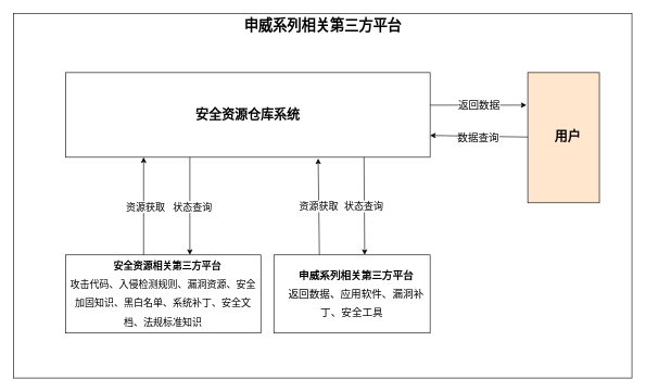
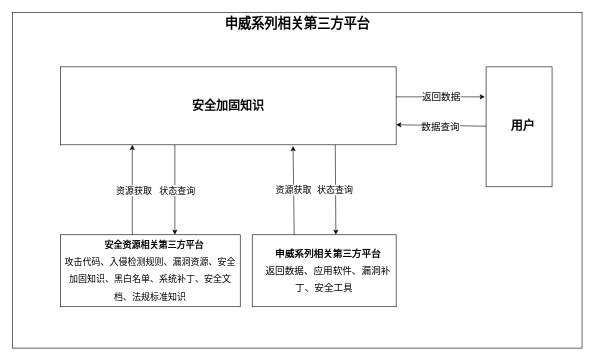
  <mxCell id="0" />
  <mxCell id="1" parent="0" />
  <mxCell id="2" value="&lt;b&gt;申威系列相关第三方平台&lt;/b&gt;" style="rounded=0;html=1;align=center;labelPosition=center;verticalLabelPosition=top;verticalAlign=bottom;spacing=-32;fontSize=22;" parent="1" vertex="1"><mxGeometry x="20" y="20" width="950" height="560" as="geometry" /></mxCell>
- <mxCell id="3" value="&lt;font style=&quot;font-size: 20px;&quot;&gt;&lt;b&gt;安全资源仓库系统&lt;/b&gt;&lt;/font&gt;" style="rounded=0;whiteSpace=wrap;html=1;" parent="1" vertex="1"><mxGeometry x="100" y="111" width="560" height="130" as="geometry" /></mxCell>
+ <mxCell id="3" value="&lt;font style=&quot;font-size: 20px;&quot;&gt;&lt;b&gt;安全加固知识&lt;/b&gt;&lt;/font&gt;" style="rounded=0;whiteSpace=wrap;html=1;" parent="1" vertex="1"><mxGeometry x="100" y="111" width="560" height="130" as="geometry" /></mxCell>
  <mxCell id="4" value="&lt;p style=&quot;margin: 0pt 0pt 0.0pt; text-indent: 10pt; line-height: 28px; font-size: 16px;&quot; class=&quot;MsoNormal&quot;&gt;&lt;b style=&quot;&quot;&gt;&lt;font style=&quot;font-size: 16px;&quot;&gt;申威系列相关第三方平台&lt;/font&gt;&lt;/b&gt;&lt;/p&gt;&lt;p style=&quot;margin: 0pt 0pt 0.0pt; text-indent: 10pt; line-height: 28px; font-size: 16px;&quot; class=&quot;MsoNormal&quot;&gt;&lt;font style=&quot;font-size: 16px;&quot; face=&quot;仿宋&quot;&gt;返回数据、应用软件、漏洞补丁、安全工具&lt;/font&gt;&lt;br&gt;&lt;/p&gt;" style="rounded=0;whiteSpace=wrap;html=1;" parent="1" vertex="1"><mxGeometry x="420" y="391" width="240" height="120" as="geometry" /></mxCell>
  <mxCell id="5" value="&lt;p style=&quot;margin: 0pt 0pt 0.0pt; text-indent: 10pt; line-height: 28px;&quot; class=&quot;MsoNormal&quot;&gt;&lt;font style=&quot;font-size: 15px;&quot;&gt;&lt;font style=&quot;font-size: 15px;&quot;&gt;&lt;b style=&quot;&quot;&gt;&lt;font style=&quot;font-size: 15px;&quot; face=&quot;Helvetica&quot;&gt;安全资源相关第三方平台&lt;/font&gt;&lt;/b&gt;&lt;br&gt;&lt;font style=&quot;font-size: 15px;&quot; face=&quot;仿宋&quot;&gt;攻击代码、入侵检测规则、漏洞资源、安全加固知识、黑白名单、系统补丁、安全文档、法规标准知识&lt;/font&gt;&lt;/font&gt;&lt;br&gt;&lt;/font&gt;&lt;/p&gt;" style="rounded=0;whiteSpace=wrap;html=1;" parent="1" vertex="1"><mxGeometry x="100" y="391" width="300" height="120" as="geometry" /></mxCell>
  <mxCell id="6" value="" style="endArrow=classic;startArrow=none;html=1;rounded=0;strokeWidth=1;startFill=0;jumpStyle=none;" parent="1" edge="1"><mxGeometry width="50" height="50" relative="1" as="geometry"><mxPoint x="220" y="391" as="sourcePoint" /><mxPoint x="220" y="241" as="targetPoint" /></mxGeometry></mxCell>
  <mxCell id="7" value="1" style="edgeLabel;html=1;align=center;verticalAlign=middle;resizable=0;points=[];" parent="6" vertex="1" connectable="0"><mxGeometry x="0.009" y="3" relative="1" as="geometry"><mxPoint as="offset" /></mxGeometry></mxCell>
  <mxCell id="8" value="资源获取" style="edgeLabel;html=1;align=center;verticalAlign=middle;resizable=0;points=[];fontSize=15;" parent="6" vertex="1" connectable="0"><mxGeometry x="-0.013" y="-2" relative="1" as="geometry"><mxPoint y="-1" as="offset" /></mxGeometry></mxCell>
- <mxCell id="9" value="&lt;p style=&quot;margin: 0pt 0pt 0.0pt; text-indent: 10pt; line-height: 28px; text-align: start;&quot; class=&quot;MsoNormal&quot;&gt;&lt;font size=&quot;1&quot; face=&quot;Helvetica&quot; style=&quot;&quot;&gt;&lt;b style=&quot;font-size: 20px;&quot;&gt;用户&lt;/b&gt;&lt;/font&gt;&lt;/p&gt;" style="rounded=0;whiteSpace=wrap;html=1;horizontal=1;textDirection=ltr;fillColor=#ffe6cc;" parent="1" vertex="1"><mxGeometry x="810" y="111" width="110" height="200" as="geometry" /></mxCell>
+ <mxCell id="9" value="&lt;p style=&quot;margin: 0pt 0pt 0.0pt; text-indent: 10pt; line-height: 28px; text-align: start;&quot; class=&quot;MsoNormal&quot;&gt;&lt;font size=&quot;1&quot; face=&quot;Helvetica&quot; style=&quot;&quot;&gt;&lt;b style=&quot;font-size: 20px;&quot;&gt;用户&lt;/b&gt;&lt;/font&gt;&lt;/p&gt;" style="rounded=0;whiteSpace=wrap;html=1;horizontal=1;textDirection=ltr;" parent="1" vertex="1"><mxGeometry x="810" y="111" width="110" height="200" as="geometry" /></mxCell>
  <mxCell id="10" value="" style="endArrow=classic;startArrow=none;html=1;rounded=0;entryX=0.693;entryY=1.015;entryDx=0;entryDy=0;strokeWidth=1;startFill=0;entryPerimeter=0;" parent="1" target="3" edge="1"><mxGeometry width="50" height="50" relative="1" as="geometry"><mxPoint x="490" y="391" as="sourcePoint" /><mxPoint x="496.06" y="241" as="targetPoint" /></mxGeometry></mxCell>
  <mxCell id="11" value="&lt;br&gt;" style="edgeLabel;html=1;align=center;verticalAlign=middle;resizable=0;points=[];" parent="10" vertex="1" connectable="0"><mxGeometry x="0.062" y="7" relative="1" as="geometry"><mxPoint as="offset" /></mxGeometry></mxCell>
  <mxCell id="12" value="资源获取" style="edgeLabel;html=1;align=center;verticalAlign=middle;resizable=0;points=[];fontSize=15;" parent="10" vertex="1" connectable="0"><mxGeometry x="0.013" y="1" relative="1" as="geometry"><mxPoint y="-1" as="offset" /></mxGeometry></mxCell>
  <mxCell id="13" value="" style="endArrow=classic;startArrow=none;html=1;rounded=0;strokeWidth=1;startFill=0;jumpStyle=none;exitX=0.408;exitY=1.008;exitDx=0;exitDy=0;exitPerimeter=0;" parent="1" edge="1"><mxGeometry width="50" height="50" relative="1" as="geometry"><mxPoint x="291" y="241.08" as="sourcePoint" /><mxPoint x="291" y="391" as="targetPoint" /></mxGeometry></mxCell>
  <mxCell id="14" value="状态查询" style="edgeLabel;html=1;align=center;verticalAlign=middle;resizable=0;points=[];fontSize=15;" parent="13" vertex="1" connectable="0"><mxGeometry x="0.009" y="3" relative="1" as="geometry"><mxPoint y="-1" as="offset" /></mxGeometry></mxCell>
  <mxCell id="15" value="" style="endArrow=classic;startArrow=none;html=1;rounded=0;strokeWidth=1;startFill=0;jumpStyle=none;exitX=0.408;exitY=1.008;exitDx=0;exitDy=0;exitPerimeter=0;entryX=0.71;entryY=0.008;entryDx=0;entryDy=0;entryPerimeter=0;" parent="1" edge="1"><mxGeometry width="50" height="50" relative="1" as="geometry"><mxPoint x="558.5" y="241" as="sourcePoint" /><mxPoint x="559.5" y="391" as="targetPoint" /></mxGeometry></mxCell>
  <mxCell id="16" value="状态查询" style="edgeLabel;html=1;align=center;verticalAlign=middle;resizable=0;points=[];fontSize=15;" parent="15" vertex="1" connectable="0"><mxGeometry x="0.053" y="-2" relative="1" as="geometry"><mxPoint y="-5" as="offset" /></mxGeometry></mxCell>
  <mxCell id="17" value="" style="endArrow=classic;startArrow=none;html=1;rounded=0;entryX=1;entryY=0.75;entryDx=0;entryDy=0;strokeWidth=1;startFill=0;exitX=0;exitY=0.5;exitDx=0;exitDy=0;" parent="1" edge="1"><mxGeometry width="50" height="50" relative="1" as="geometry"><mxPoint x="810" y="210" as="sourcePoint" /><mxPoint x="660" y="207.5" as="targetPoint" /></mxGeometry></mxCell>
  <mxCell id="18" value="&lt;br&gt;" style="edgeLabel;html=1;align=center;verticalAlign=middle;resizable=0;points=[];" parent="17" vertex="1" connectable="0"><mxGeometry x="0.062" y="7" relative="1" as="geometry"><mxPoint as="offset" /></mxGeometry></mxCell>
  <mxCell id="19" value="数据查询" style="edgeLabel;html=1;align=center;verticalAlign=middle;resizable=0;points=[];fontSize=16;" parent="17" vertex="1" connectable="0"><mxGeometry x="0.013" y="1" relative="1" as="geometry"><mxPoint as="offset" /></mxGeometry></mxCell>
  <mxCell id="20" value="" style="endArrow=classic;startArrow=none;html=1;rounded=0;strokeWidth=1;startFill=0;jumpStyle=none;exitX=1;exitY=0.5;exitDx=0;exitDy=0;" parent="1" edge="1"><mxGeometry width="50" height="50" relative="1" as="geometry"><mxPoint x="660" y="161" as="sourcePoint" /><mxPoint x="808" y="161" as="targetPoint" /></mxGeometry></mxCell>
  <mxCell id="21" value="6" style="edgeLabel;html=1;align=center;verticalAlign=middle;resizable=0;points=[];" parent="20" vertex="1" connectable="0"><mxGeometry x="0.053" y="-2" relative="1" as="geometry"><mxPoint as="offset" /></mxGeometry></mxCell>
  <mxCell id="22" value="返回数据" style="edgeLabel;html=1;align=center;verticalAlign=middle;resizable=0;points=[];fontSize=16;" parent="20" vertex="1" connectable="0"><mxGeometry y="1" relative="1" as="geometry"><mxPoint as="offset" /></mxGeometry></mxCell>
